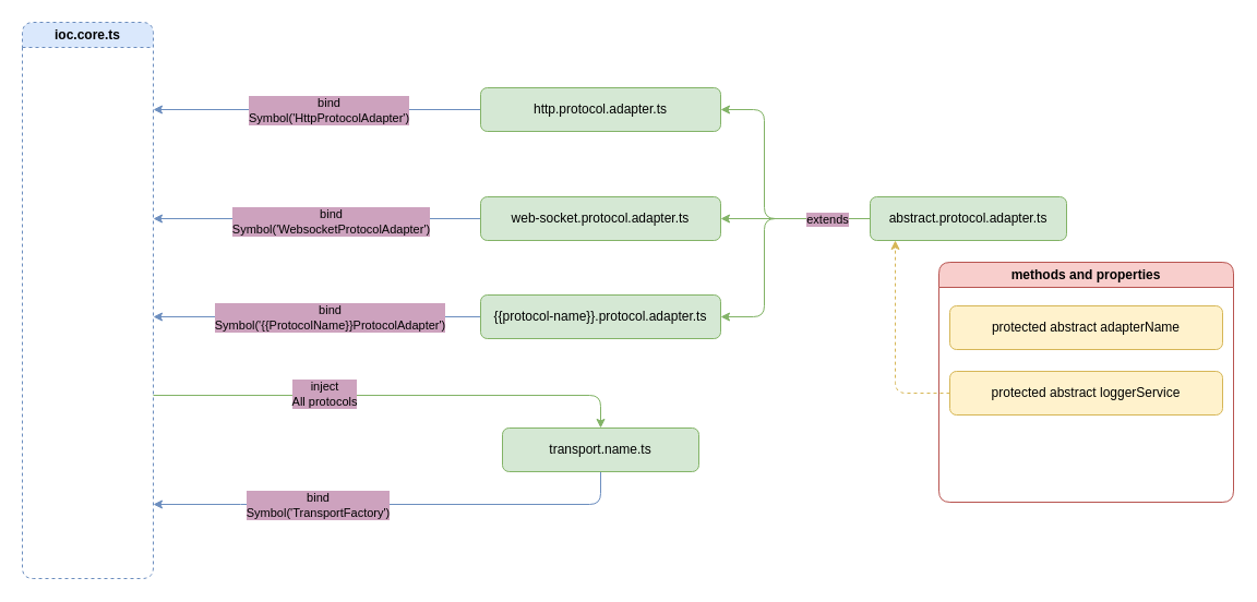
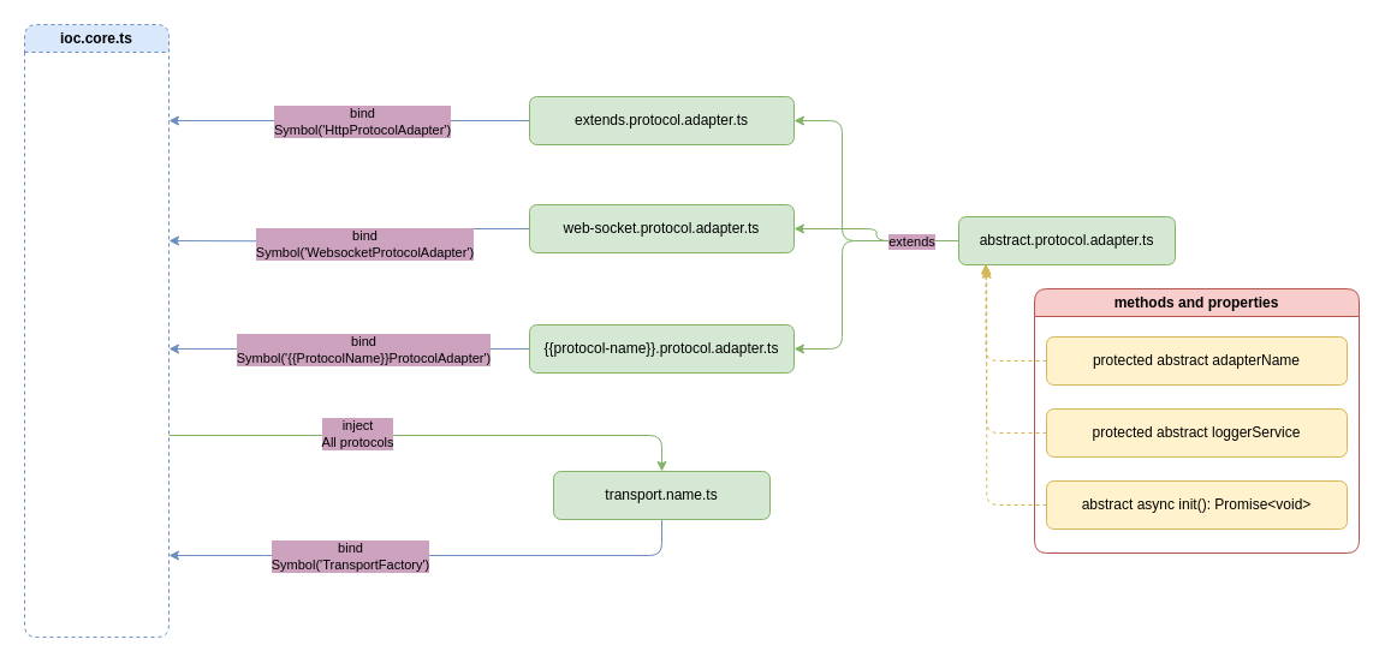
  <mxCell id="0" />
  <mxCell id="1" parent="0" />
  <mxCell id="2" value="ioc.core.ts" style="swimlane;whiteSpace=wrap;html=1;rounded=1;dashed=1;fillColor=#dae8fc;strokeColor=#6c8ebf;" vertex="1" parent="1"><mxGeometry x="20" y="20" width="120" height="510" as="geometry" /></mxCell>
  <mxCell id="3" style="edgeStyle=orthogonalEdgeStyle;rounded=0;orthogonalLoop=1;jettySize=auto;html=1;fillColor=#dae8fc;strokeColor=#6c8ebf;" edge="1" parent="1" source="5"><mxGeometry relative="1" as="geometry"><mxPoint x="140" y="100" as="targetPoint" /></mxGeometry></mxCell>
  <mxCell id="4" value="bind&lt;br&gt;Symbol('HttpProtocolAdapter')" style="edgeLabel;html=1;align=center;verticalAlign=middle;resizable=0;points=[];labelBackgroundColor=#CDA2BE;" vertex="1" connectable="0" parent="3"><mxGeometry x="-0.066" relative="1" as="geometry"><mxPoint as="offset" /></mxGeometry></mxCell>
- <mxCell id="5" value="http.protocol.adapter.ts" style="rounded=1;whiteSpace=wrap;html=1;fillColor=#d5e8d4;strokeColor=#82b366;" vertex="1" parent="1"><mxGeometry x="440" y="80" width="220" height="40" as="geometry" /></mxCell>
+ <mxCell id="5" value="extends.protocol.adapter.ts" style="rounded=1;whiteSpace=wrap;html=1;fillColor=#d5e8d4;strokeColor=#82b366;" vertex="1" parent="1"><mxGeometry x="440" y="80" width="220" height="40" as="geometry" /></mxCell>
  <mxCell id="6" style="edgeStyle=orthogonalEdgeStyle;rounded=0;orthogonalLoop=1;jettySize=auto;html=1;exitX=0;exitY=0.5;exitDx=0;exitDy=0;fillColor=#dae8fc;strokeColor=#6c8ebf;" edge="1" parent="1" source="7"><mxGeometry relative="1" as="geometry"><mxPoint x="140" y="200" as="targetPoint" /></mxGeometry></mxCell>
- <mxCell id="7" value="web-socket.protocol.adapter.ts" style="rounded=1;whiteSpace=wrap;html=1;fillColor=#d5e8d4;strokeColor=#82b366;" vertex="1" parent="1"><mxGeometry x="440" y="180" width="220" height="40" as="geometry" /></mxCell>
+ <mxCell id="7" value="web-socket.protocol.adapter.ts" style="rounded=1;whiteSpace=wrap;html=1;fillColor=#d5e8d4;strokeColor=#82b366;" vertex="1" parent="1"><mxGeometry x="440" y="170" width="220" height="40" as="geometry" /></mxCell>
  <mxCell id="8" style="edgeStyle=orthogonalEdgeStyle;rounded=0;orthogonalLoop=1;jettySize=auto;html=1;fillColor=#dae8fc;strokeColor=#6c8ebf;" edge="1" parent="1" source="10"><mxGeometry relative="1" as="geometry"><mxPoint x="140" y="290" as="targetPoint" /><Array as="points"><mxPoint x="370" y="290" /><mxPoint x="370" y="290" /></Array></mxGeometry></mxCell>
  <mxCell id="9" value="bind&lt;br&gt;Symbol('{{ProtocolName}}ProtocolAdapter')" style="edgeLabel;html=1;align=center;verticalAlign=middle;resizable=0;points=[];labelBackgroundColor=#CDA2BE;" vertex="1" connectable="0" parent="8"><mxGeometry x="0.083" y="-2" relative="1" as="geometry"><mxPoint x="23" y="2" as="offset" /></mxGeometry></mxCell>
  <mxCell id="10" value="{{protocol-name}}.protocol.adapter.ts" style="rounded=1;whiteSpace=wrap;html=1;fillColor=#d5e8d4;strokeColor=#82b366;" vertex="1" parent="1"><mxGeometry x="440" y="270" width="220" height="40" as="geometry" /></mxCell>
  <mxCell id="11" value="bind&lt;br&gt;Symbol('WebsocketProtocolAdapter')" style="edgeLabel;html=1;align=center;verticalAlign=middle;resizable=0;points=[];labelBackgroundColor=#CDA2BE;" vertex="1" connectable="0" parent="1"><mxGeometry x="299.997" y="120" as="geometry"><mxPoint x="3" y="82" as="offset" /></mxGeometry></mxCell>
  <mxCell id="12" style="edgeStyle=orthogonalEdgeStyle;rounded=1;orthogonalLoop=1;jettySize=auto;html=1;entryX=1;entryY=0.5;entryDx=0;entryDy=0;fillColor=#d5e8d4;strokeColor=#82b366;" edge="1" parent="1" source="16" target="5"><mxGeometry relative="1" as="geometry"><Array as="points"><mxPoint x="700" y="200" /><mxPoint x="700" y="100" /></Array></mxGeometry></mxCell>
  <mxCell id="13" style="edgeStyle=orthogonalEdgeStyle;rounded=1;orthogonalLoop=1;jettySize=auto;html=1;entryX=1;entryY=0.5;entryDx=0;entryDy=0;fillColor=#d5e8d4;strokeColor=#82b366;" edge="1" parent="1" source="16" target="7"><mxGeometry relative="1" as="geometry" /></mxCell>
  <mxCell id="14" style="edgeStyle=orthogonalEdgeStyle;rounded=1;orthogonalLoop=1;jettySize=auto;html=1;entryX=1;entryY=0.5;entryDx=0;entryDy=0;fillColor=#d5e8d4;strokeColor=#82b366;" edge="1" parent="1" source="16" target="10"><mxGeometry relative="1" as="geometry"><Array as="points"><mxPoint x="700" y="200" /><mxPoint x="700" y="290" /></Array></mxGeometry></mxCell>
  <mxCell id="15" value="extends" style="edgeLabel;html=1;align=center;verticalAlign=middle;resizable=0;points=[];labelBackgroundColor=#CDA2BE;" vertex="1" connectable="0" parent="14"><mxGeometry x="-0.649" y="2" relative="1" as="geometry"><mxPoint y="-2" as="offset" /></mxGeometry></mxCell>
  <mxCell id="16" value="abstract.protocol.adapter.ts" style="rounded=1;whiteSpace=wrap;html=1;fillColor=#d5e8d4;strokeColor=#82b366;" vertex="1" parent="1"><mxGeometry x="797" y="180" width="180" height="40" as="geometry" /></mxCell>
  <mxCell id="17" value="methods and properties" style="swimlane;whiteSpace=wrap;html=1;fillColor=#f8cecc;strokeColor=#b85450;rounded=1;" vertex="1" parent="1"><mxGeometry x="860" y="240" width="270" height="220" as="geometry" /></mxCell>
  <mxCell id="18" value="protected abstract adapterName" style="rounded=1;whiteSpace=wrap;html=1;fillColor=#fff2cc;strokeColor=#d6b656;" vertex="1" parent="17"><mxGeometry x="10" y="40" width="250" height="40" as="geometry" /></mxCell>
  <mxCell id="19" value="protected abstract loggerService" style="rounded=1;whiteSpace=wrap;html=1;fillColor=#fff2cc;strokeColor=#d6b656;" vertex="1" parent="17"><mxGeometry x="10" y="100" width="250" height="40" as="geometry" /></mxCell>
+ <mxCell id="20" value="abstract async init(): Promise&amp;lt;void&amp;gt;" style="rounded=1;whiteSpace=wrap;html=1;fillColor=#fff2cc;strokeColor=#d6b656;" vertex="1" parent="17"><mxGeometry x="10" y="160" width="250" height="40" as="geometry" /></mxCell>
+ <mxCell id="21" style="edgeStyle=orthogonalEdgeStyle;rounded=1;orthogonalLoop=1;jettySize=auto;html=1;exitX=0;exitY=0.5;exitDx=0;exitDy=0;fillColor=#fff2cc;strokeColor=#d6b656;dashed=1;entryX=0.125;entryY=0.975;entryDx=0;entryDy=0;entryPerimeter=0;" edge="1" parent="1" source="18" target="16"><mxGeometry relative="1" as="geometry"><mxPoint x="820" y="230" as="targetPoint" /><Array as="points"><mxPoint x="820" y="300" /><mxPoint x="820" y="219" /></Array></mxGeometry></mxCell>
  <mxCell id="22" style="edgeStyle=orthogonalEdgeStyle;rounded=1;orthogonalLoop=1;jettySize=auto;html=1;exitX=0;exitY=0.5;exitDx=0;exitDy=0;fillColor=#fff2cc;strokeColor=#d6b656;dashed=1;" edge="1" parent="1" source="19" target="16"><mxGeometry relative="1" as="geometry"><mxPoint x="846" y="220" as="targetPoint" /><Array as="points"><mxPoint x="820" y="360" /></Array></mxGeometry></mxCell>
+ <mxCell id="23" style="edgeStyle=orthogonalEdgeStyle;rounded=1;orthogonalLoop=1;jettySize=auto;html=1;entryX=0.129;entryY=1.071;entryDx=0;entryDy=0;entryPerimeter=0;exitX=0;exitY=0.5;exitDx=0;exitDy=0;fillColor=#fff2cc;strokeColor=#d6b656;dashed=1;" edge="1" parent="1" source="20" target="16"><mxGeometry relative="1" as="geometry" /></mxCell>
  <mxCell id="24" style="edgeStyle=orthogonalEdgeStyle;rounded=1;orthogonalLoop=1;jettySize=auto;html=1;entryX=0.5;entryY=0;entryDx=0;entryDy=0;fillColor=#d5e8d4;strokeColor=#82b366;" edge="1" parent="1" target="28"><mxGeometry relative="1" as="geometry"><mxPoint x="140" y="362" as="sourcePoint" /><Array as="points"><mxPoint x="140" y="362" /><mxPoint x="550" y="362" /></Array></mxGeometry></mxCell>
  <mxCell id="25" value="inject&lt;br&gt;All protocols" style="edgeLabel;html=1;align=center;verticalAlign=middle;resizable=0;points=[];labelBackgroundColor=#CDA2BE;" vertex="1" connectable="0" parent="24"><mxGeometry x="-0.187" y="2" relative="1" as="geometry"><mxPoint x="-23" as="offset" /></mxGeometry></mxCell>
  <mxCell id="26" style="edgeStyle=orthogonalEdgeStyle;rounded=1;orthogonalLoop=1;jettySize=auto;html=1;exitX=0.5;exitY=1;exitDx=0;exitDy=0;fillColor=#dae8fc;strokeColor=#6c8ebf;" edge="1" parent="1" source="28"><mxGeometry relative="1" as="geometry"><mxPoint x="140" y="462" as="targetPoint" /><Array as="points"><mxPoint x="550" y="461.98" /><mxPoint x="230" y="461.98" /></Array></mxGeometry></mxCell>
  <mxCell id="27" value="bind&lt;br&gt;Symbol('TransportFactory')" style="edgeLabel;html=1;align=center;verticalAlign=middle;resizable=0;points=[];labelBackgroundColor=#CDA2BE;" vertex="1" connectable="0" parent="26"><mxGeometry x="0.337" y="4" relative="1" as="geometry"><mxPoint x="4" y="-4" as="offset" /></mxGeometry></mxCell>
  <mxCell id="28" value="transport.name.ts" style="rounded=1;whiteSpace=wrap;html=1;fillColor=#d5e8d4;strokeColor=#82b366;" vertex="1" parent="1"><mxGeometry x="460" y="391.98" width="180" height="40" as="geometry" /></mxCell>
